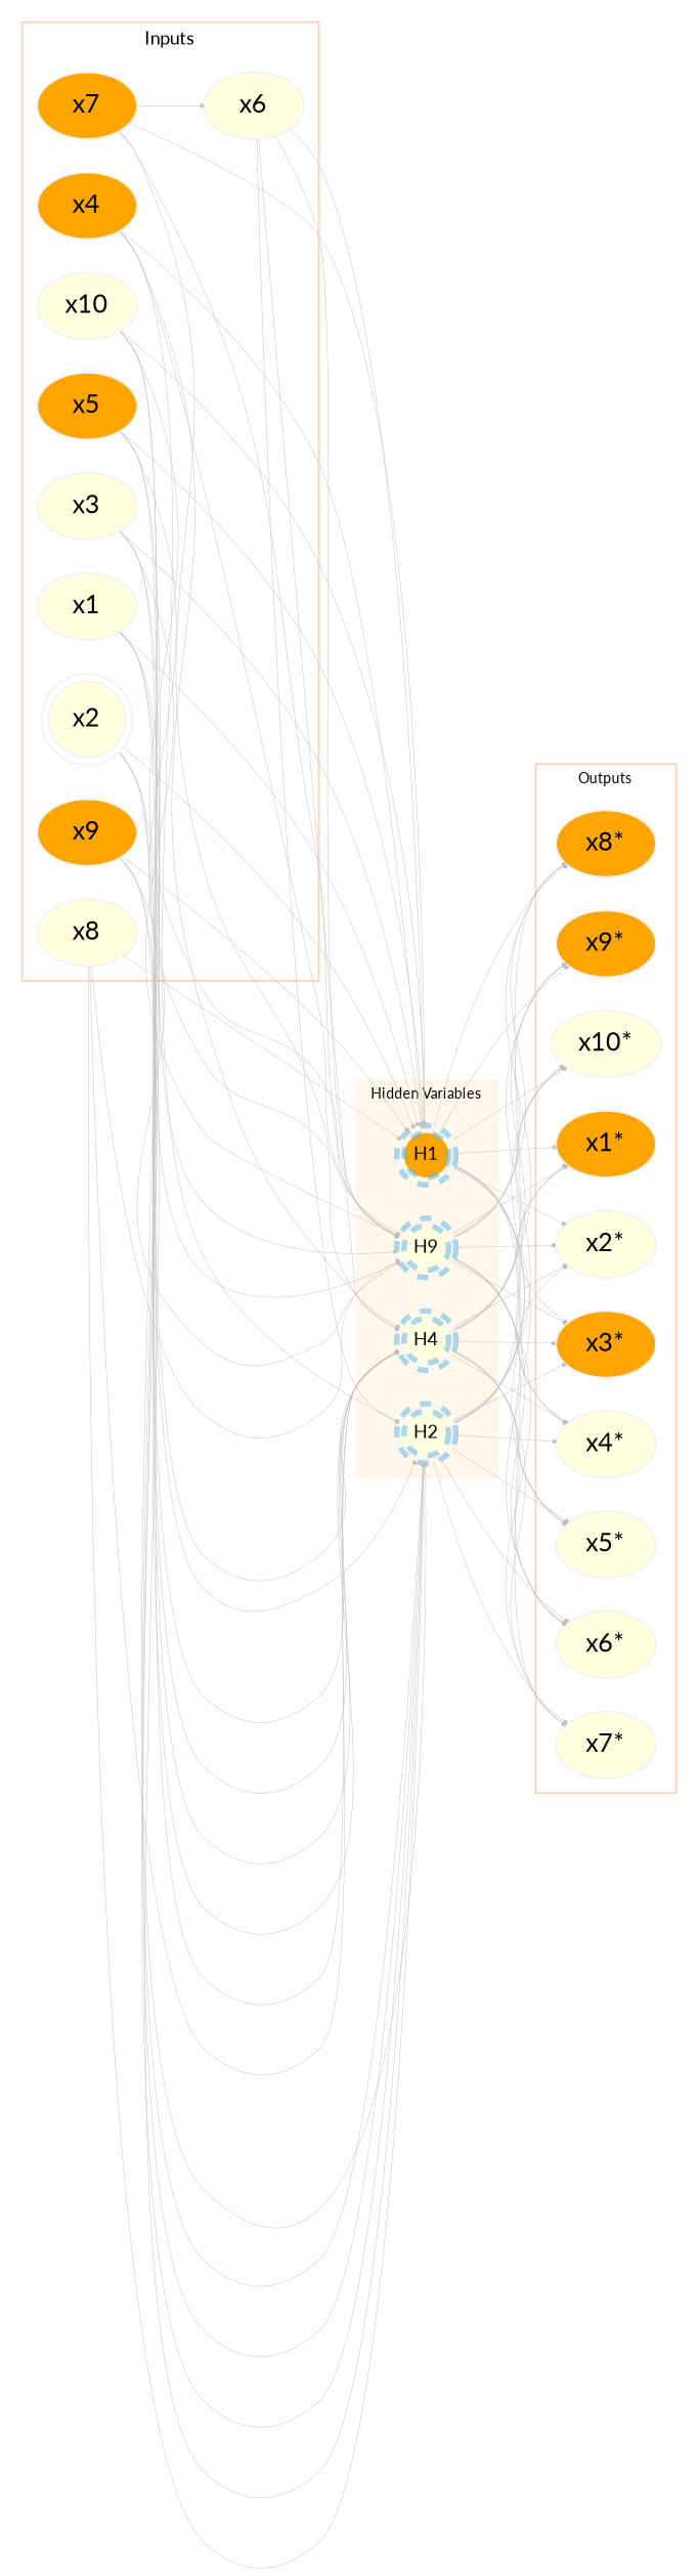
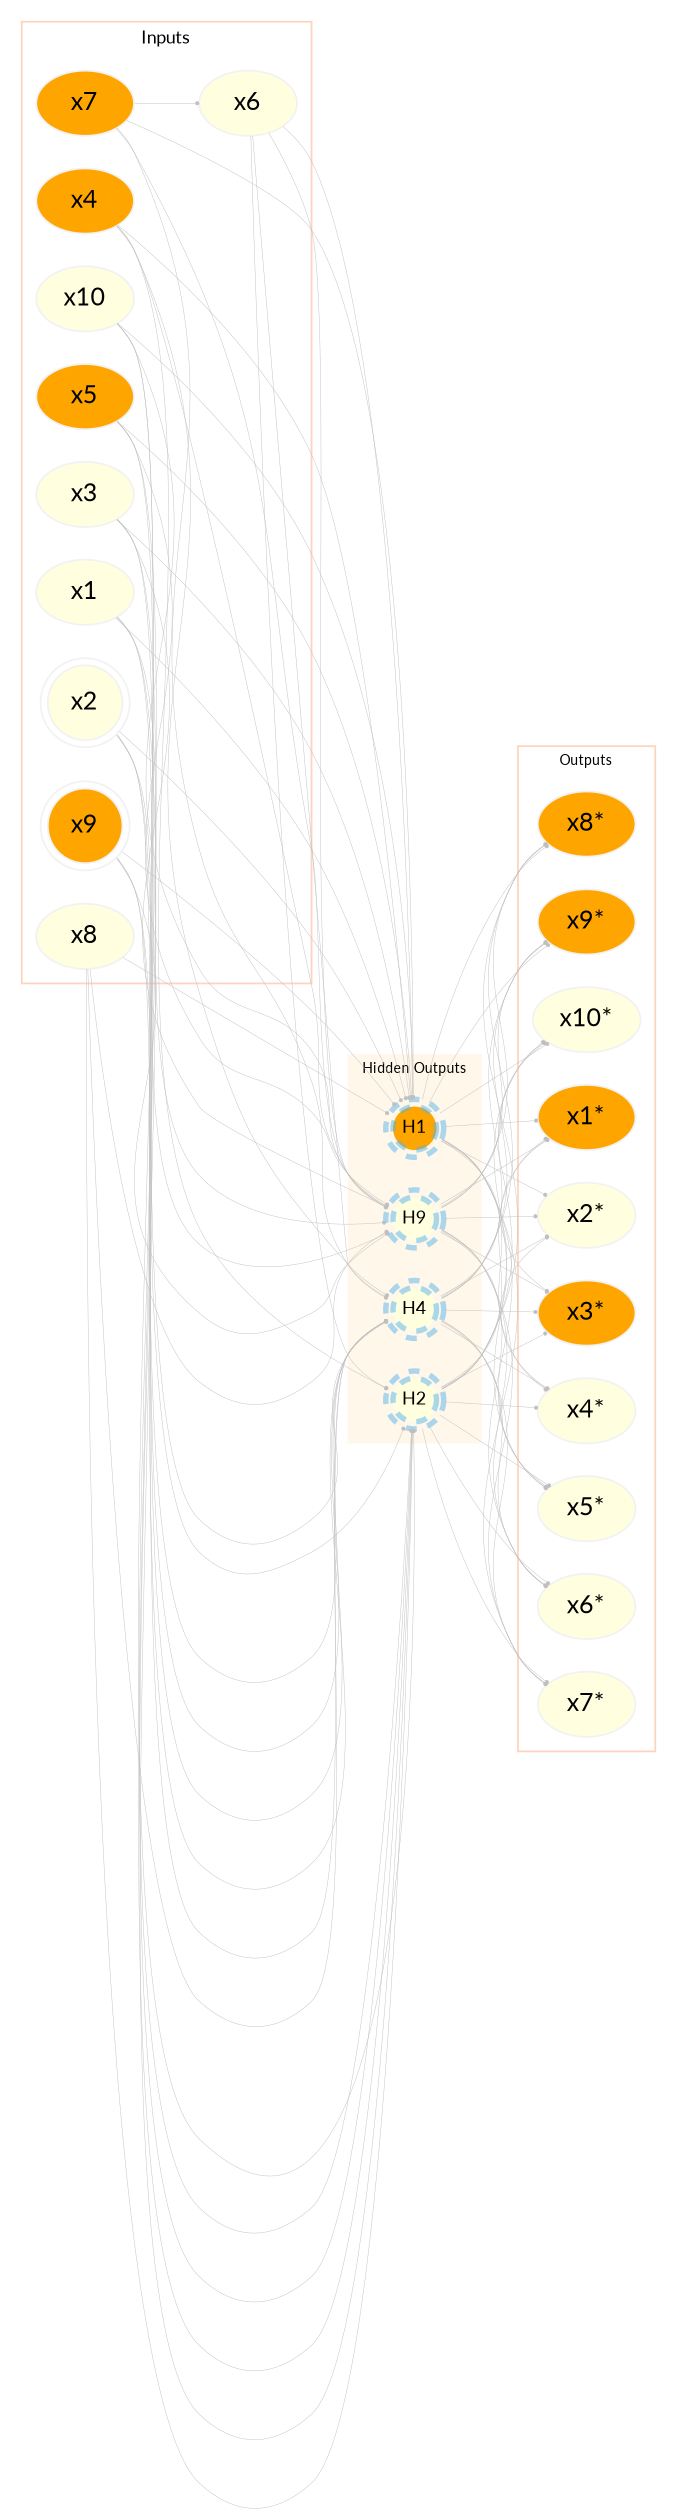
  digraph {
    fontname=Lato
    rank=same
    rankdir=LR
    node [color=gray95 fillcolor=lightyellow fontname=Lato ordering=out shape=oval style=filled]
    edge [arrowhead=dot arrowsize=0.25 color=gray75 fontname=Lato penwidth=0.25]
    x5 [fillcolor=orange]
    x6
    x7 [fillcolor=orange]
    x8
-   x9 [fillcolor=orange]
+   x9 [fillcolor=orange shape=doublecircle]
    x10
    x1
    x2 [shape=doublecircle]
    x3
    x4 [fillcolor=orange]
    n11 [fillcolor=orange label="x9*"]
    n12 [label="x10*"]
    n13 [fillcolor=orange label="x1*"]
    n14 [label="x2*"]
    n15 [fillcolor=orange label="x3*"]
    n16 [label="x4*"]
    n17 [label="x5*"]
    n18 [label="x6*"]
    n19 [label="x7*"]
    n20 [fillcolor=orange label="x8*"]
    H1 [color="#56B4E980" fillcolor=orange fixedsize=True fontsize=10 penwidth=3 shape=doublecircle style="dashed,filled" width=.33]
    H2 [color="#56B4E980" fixedsize=True fontsize=10 penwidth=3 shape=doublecircle style="dashed,filled" width=.33]
    n23 [color="#56B4E980" fixedsize=True fontsize=10 label=H9 penwidth=3 shape=doublecircle style="dashed,filled" width=.33]
    H4 [color="#56B4E980" fixedsize=True fontsize=10 penwidth=3 shape=doublecircle style="dashed,filled" width=.33]
    subgraph cluster_1 {
      color="#ff550040"
      fontsize=10
      label=Inputs
      x5
      x6
      x7
      x8
      x9
      x10
      x1
      x2
      x3
      x4
    }
    subgraph cluster_2 {
      color="#ff550040"
      fontsize=8
      label=Outputs
      n11
      n12
      n13
      n14
      n15
      n16
      n17
      n18
      n19
      n20
    }
    subgraph cluster_3 {
      bgcolor="#FFEFD580"
      color=transparent
      fontsize=8
-     label="Hidden Variables"
+     label="Hidden Outputs"
      H1
      H2
      n23
      H4
    }
    x5 -> H1
    x5 -> H2
    x5 -> n23
    x5 -> H4
    x6 -> H1
    x6 -> H2
    x6 -> n23
    x6 -> H4
    x7 -> x6
    x7 -> H1
    x7 -> n23
    x7 -> H4
    x8 -> H1
    x8 -> H2
    x8 -> n23
    x8 -> H4
    x9 -> H1
    x9 -> H2
    x9 -> n23
    x9 -> H4
    x10 -> H1
    x10 -> H2
    x10 -> n23
    x10 -> H4
    x1 -> H1
    x1 -> H2
    x1 -> n23
    x1 -> H4
    x2 -> H1
    x2 -> H2
    x2 -> n23
    x2 -> H4
    x3 -> H1
    x3 -> H2
    x3 -> n23
    x3 -> H4
    x4 -> H1
    x4 -> H2
    x4 -> n23
    x4 -> H4
    H1 -> n11
    H1 -> n12
    H1 -> n13
    H1 -> n14
    H1 -> n15
    H1 -> n16
    H1 -> n17
    H1 -> n18
    H1 -> n19
    H1 -> n20
    H2 -> n11
    H2 -> n12
    H2 -> n13
    H2 -> n14
    H2 -> n15
    H2 -> n16
    H2 -> n17
    H2 -> n18
    H2 -> n19
    H2 -> n20
    n23 -> n11
    n23 -> n12
    n23 -> n13
    n23 -> n14
    n23 -> n15
    n23 -> n16
    n23 -> n17
    n23 -> n18
    n23 -> n19
    n23 -> n20
    H4 -> n11
    H4 -> n12
    H4 -> n13
    H4 -> n14
    H4 -> n15
    H4 -> n16
    H4 -> n17
    H4 -> n18
    H4 -> n19
    H4 -> n20
  }
